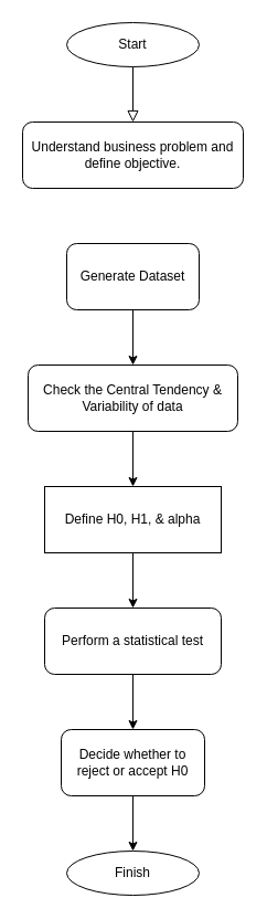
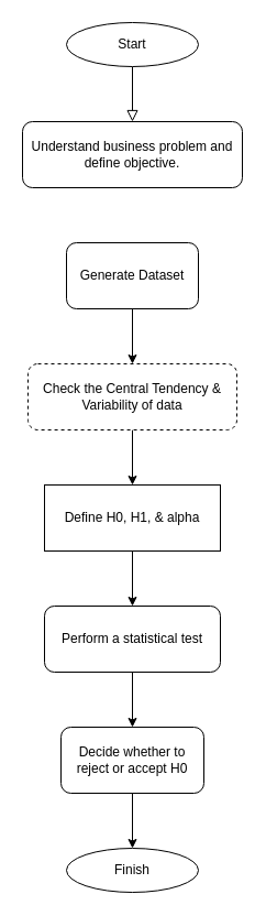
  <mxCell id="0" />
  <mxCell id="1" parent="0" />
  <mxCell id="2" value="" style="rounded=0;html=1;jettySize=auto;orthogonalLoop=1;fontSize=11;endArrow=block;endFill=0;endSize=8;strokeWidth=1;shadow=0;labelBackgroundColor=none;edgeStyle=orthogonalEdgeStyle;exitX=0.5;exitY=1;exitDx=0;exitDy=0;entryX=0.5;entryY=0;entryDx=0;entryDy=0;" parent="1" source="3" target="5" edge="1"><mxGeometry relative="1" as="geometry"><mxPoint x="120" y="60" as="sourcePoint" /><mxPoint x="120" y="110" as="targetPoint" /></mxGeometry></mxCell>
  <mxCell id="3" value="Start" style="ellipse;whiteSpace=wrap;html=1;" vertex="1" parent="1"><mxGeometry x="60" y="20" width="120" height="40" as="geometry" /></mxCell>
  <mxCell id="4" value="Finish" style="ellipse;whiteSpace=wrap;html=1;" vertex="1" parent="1"><mxGeometry x="60" y="770" width="120" height="40" as="geometry" /></mxCell>
  <mxCell id="5" value="Understand business problem and define objective." style="rounded=1;whiteSpace=wrap;html=1;" vertex="1" parent="1"><mxGeometry x="20" y="110" width="200" height="60" as="geometry" /></mxCell>
  <mxCell id="6" style="edgeStyle=orthogonalEdgeStyle;rounded=0;orthogonalLoop=1;jettySize=auto;html=1;exitX=0.5;exitY=1;exitDx=0;exitDy=0;entryX=0.5;entryY=0;entryDx=0;entryDy=0;" edge="1" parent="1" source="7" target="9"><mxGeometry relative="1" as="geometry" /></mxCell>
  <mxCell id="7" value="Generate Dataset" style="rounded=1;whiteSpace=wrap;html=1;" vertex="1" parent="1"><mxGeometry x="60" y="220" width="120" height="60" as="geometry" /></mxCell>
  <mxCell id="8" style="edgeStyle=orthogonalEdgeStyle;rounded=0;orthogonalLoop=1;jettySize=auto;html=1;exitX=0.5;exitY=1;exitDx=0;exitDy=0;entryX=0.5;entryY=0;entryDx=0;entryDy=0;" edge="1" parent="1" source="9" target="11"><mxGeometry relative="1" as="geometry" /></mxCell>
- <mxCell id="9" value="Check the Central Tendency &amp;amp; Variability of data" style="rounded=1;whiteSpace=wrap;html=1;" vertex="1" parent="1"><mxGeometry x="25" y="330" width="190" height="60" as="geometry" /></mxCell>
+ <mxCell id="9" value="Check the Central Tendency &amp;amp; Variability of data" style="rounded=1;whiteSpace=wrap;html=1;dashed=1;" vertex="1" parent="1"><mxGeometry x="25" y="330" width="190" height="60" as="geometry" /></mxCell>
  <mxCell id="10" style="edgeStyle=orthogonalEdgeStyle;rounded=0;orthogonalLoop=1;jettySize=auto;html=1;exitX=0.5;exitY=1;exitDx=0;exitDy=0;entryX=0.5;entryY=0;entryDx=0;entryDy=0;" edge="1" parent="1" source="11" target="13"><mxGeometry relative="1" as="geometry" /></mxCell>
  <mxCell id="11" value="Define H0, H1, &amp;amp; alpha" style="whiteSpace=wrap;html=1;rounded=0;" vertex="1" parent="1"><mxGeometry x="40" y="440" width="160" height="60" as="geometry" /></mxCell>
  <mxCell id="12" style="edgeStyle=orthogonalEdgeStyle;rounded=0;orthogonalLoop=1;jettySize=auto;html=1;exitX=0.5;exitY=1;exitDx=0;exitDy=0;entryX=0.5;entryY=0;entryDx=0;entryDy=0;" edge="1" parent="1" source="13" target="15"><mxGeometry relative="1" as="geometry" /></mxCell>
  <mxCell id="13" value="Perform a statistical test" style="rounded=1;whiteSpace=wrap;html=1;" vertex="1" parent="1"><mxGeometry x="40" y="550" width="160" height="60" as="geometry" /></mxCell>
  <mxCell id="14" style="edgeStyle=orthogonalEdgeStyle;rounded=0;orthogonalLoop=1;jettySize=auto;html=1;exitX=0.5;exitY=1;exitDx=0;exitDy=0;entryX=0.5;entryY=0;entryDx=0;entryDy=0;" edge="1" parent="1" source="15" target="4"><mxGeometry relative="1" as="geometry" /></mxCell>
  <mxCell id="15" value="Decide whether to reject or accept H0" style="rounded=1;whiteSpace=wrap;html=1;" vertex="1" parent="1"><mxGeometry x="55" y="660" width="130" height="60" as="geometry" /></mxCell>
